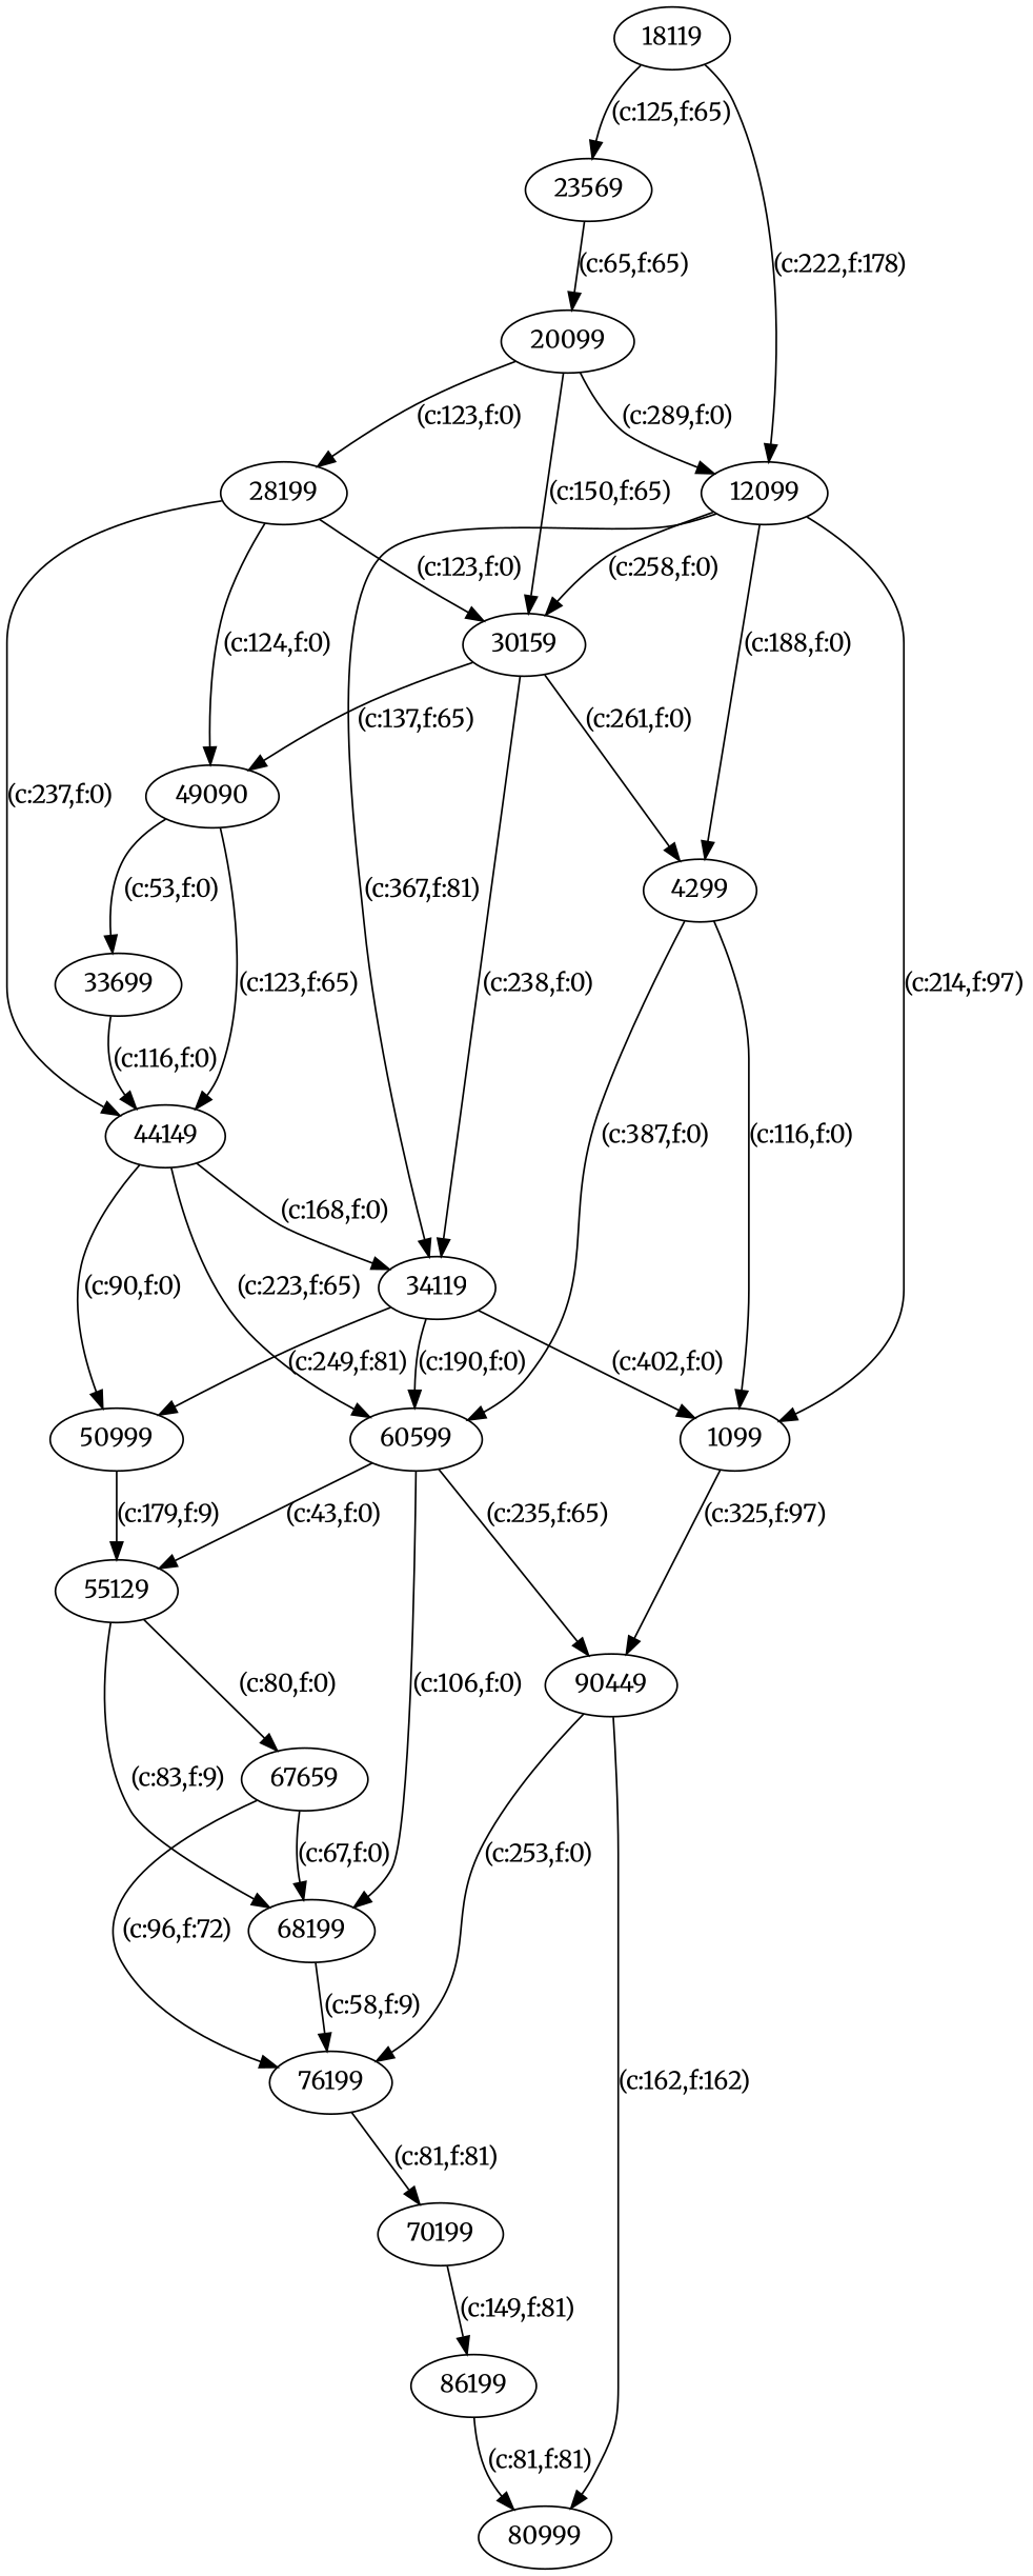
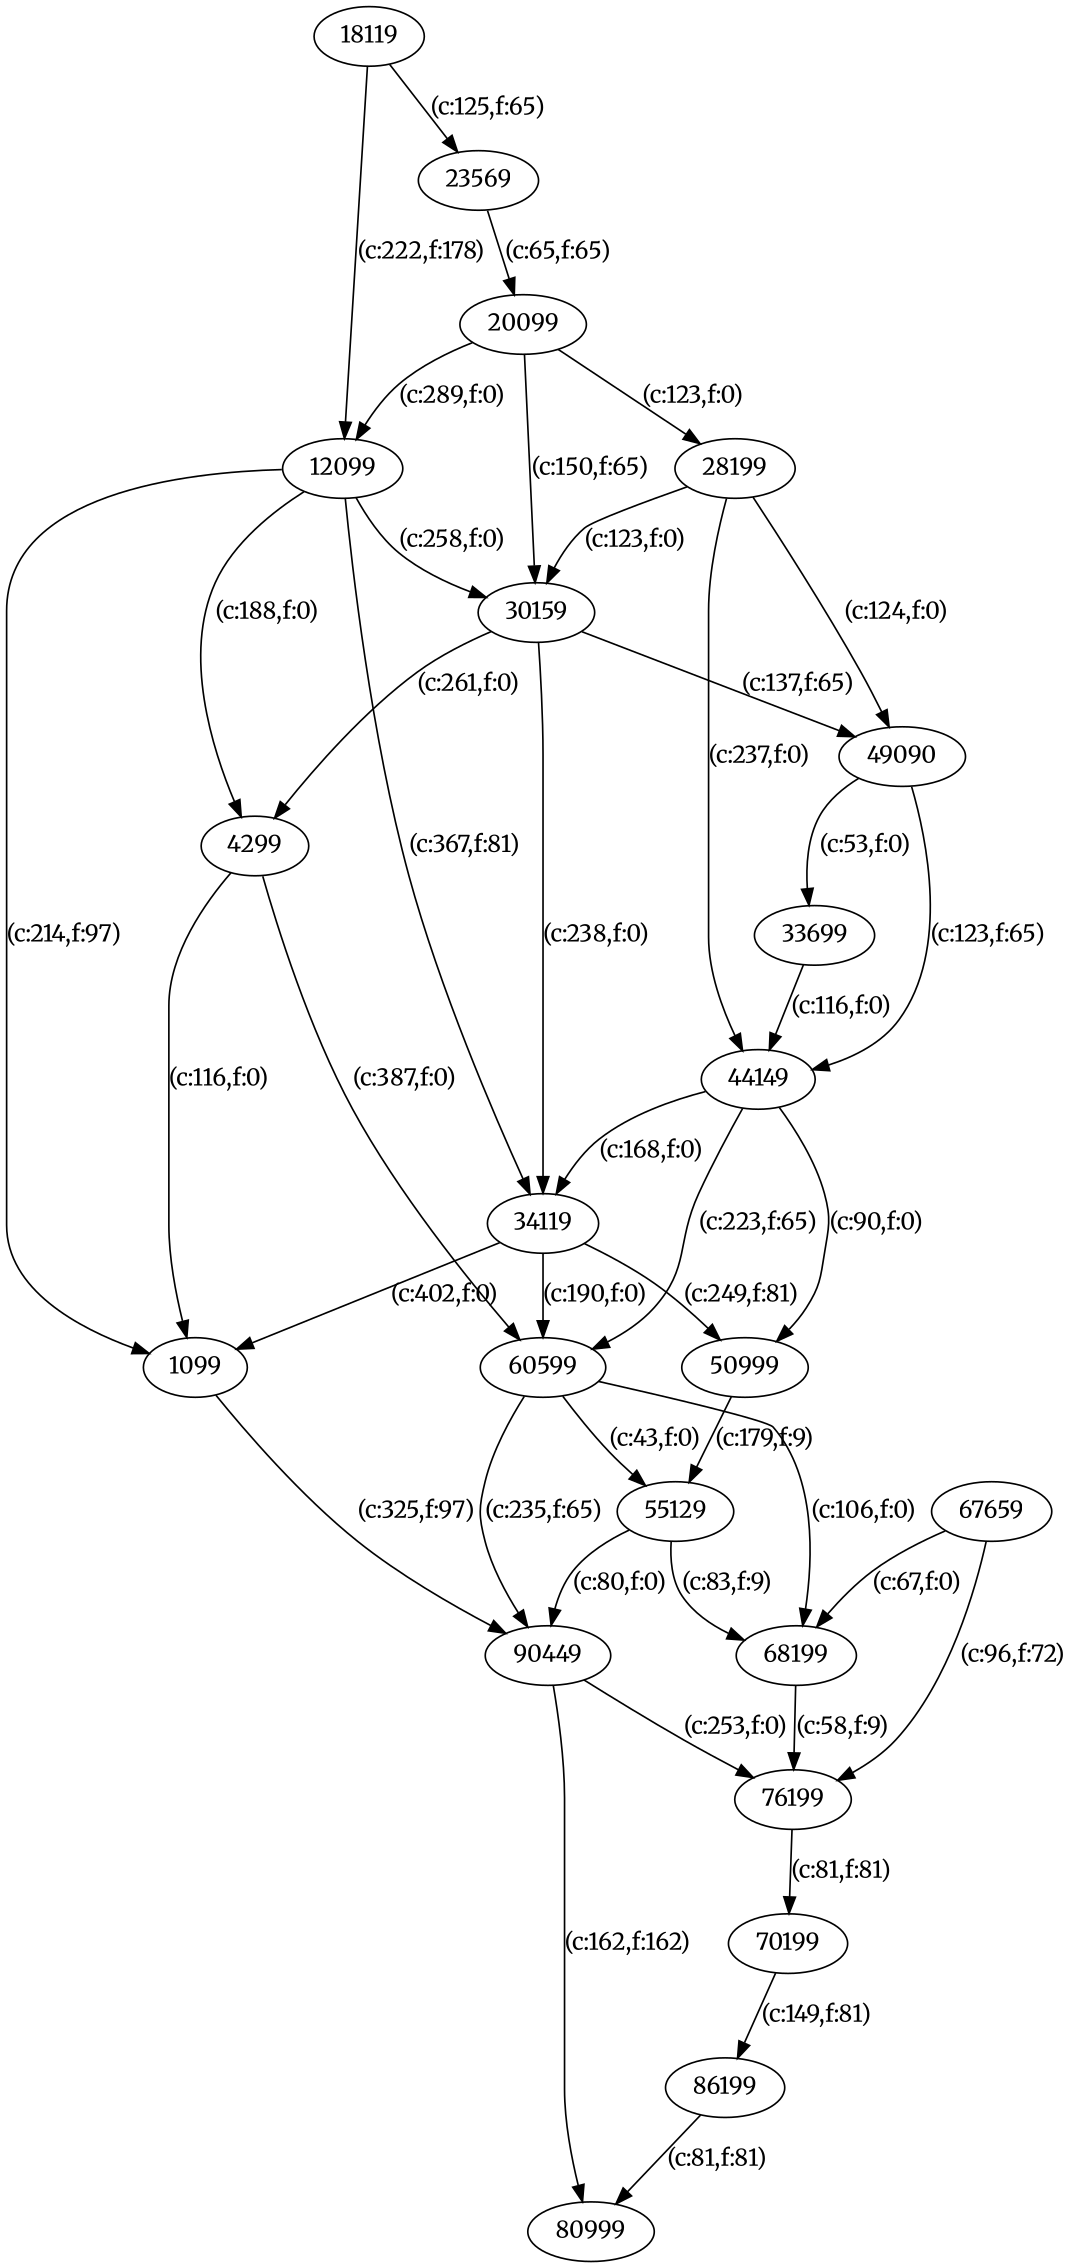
  digraph {
    fontname=Merriweather
    node [fontname=Merriweather]
    edge [fontname=Merriweather]
    1099
    90449
    76199
    80999
    70199
    4299
    60599
    55129
    68199
    67659
    12099
    30159
    34119
    49090
    50999
    44149
    33699
    18119
    23569
    20099
    28199
    86199
    1099 -> 90449 [label="(c:325,f:97)"]
    90449 -> 76199 [label="(c:253,f:0)"]
    90449 -> 80999 [label="(c:162,f:162)"]
    76199 -> 70199 [label="(c:81,f:81)"]
    70199 -> 86199 [label="(c:149,f:81)"]
    4299 -> 1099 [label="(c:116,f:0)"]
    4299 -> 60599 [label="(c:387,f:0)"]
    60599 -> 90449 [label="(c:235,f:65)"]
    60599 -> 55129 [label="(c:43,f:0)"]
    60599 -> 68199 [label="(c:106,f:0)"]
    55129 -> 68199 [label="(c:83,f:9)"]
-   55129 -> 67659 [label="(c:80,f:0)"]
+   55129 -> 90449 [label="(c:80,f:0)"]
    68199 -> 76199 [label="(c:58,f:9)"]
    67659 -> 76199 [label="(c:96,f:72)"]
    67659 -> 68199 [label="(c:67,f:0)"]
    12099 -> 1099 [label="(c:214,f:97)"]
    12099 -> 4299 [label="(c:188,f:0)"]
    12099 -> 30159 [label="(c:258,f:0)"]
    12099 -> 34119 [label="(c:367,f:81)"]
    30159 -> 4299 [label="(c:261,f:0)"]
    30159 -> 34119 [label="(c:238,f:0)"]
    30159 -> 49090 [label="(c:137,f:65)"]
    34119 -> 1099 [label="(c:402,f:0)"]
    34119 -> 60599 [label="(c:190,f:0)"]
    34119 -> 50999 [label="(c:249,f:81)"]
    49090 -> 44149 [label="(c:123,f:65)"]
    49090 -> 33699 [label="(c:53,f:0)"]
    50999 -> 55129 [label="(c:179,f:9)"]
    44149 -> 60599 [label="(c:223,f:65)"]
    44149 -> 34119 [label="(c:168,f:0)"]
    44149 -> 50999 [label="(c:90,f:0)"]
    33699 -> 44149 [label="(c:116,f:0)"]
    18119 -> 12099 [label="(c:222,f:178)"]
    18119 -> 23569 [label="(c:125,f:65)"]
    23569 -> 20099 [label="(c:65,f:65)"]
    20099 -> 12099 [label="(c:289,f:0)"]
    20099 -> 30159 [label="(c:150,f:65)"]
    20099 -> 28199 [label="(c:123,f:0)"]
    28199 -> 30159 [label="(c:123,f:0)"]
    28199 -> 49090 [label="(c:124,f:0)"]
    28199 -> 44149 [label="(c:237,f:0)"]
    86199 -> 80999 [label="(c:81,f:81)"]
  }
